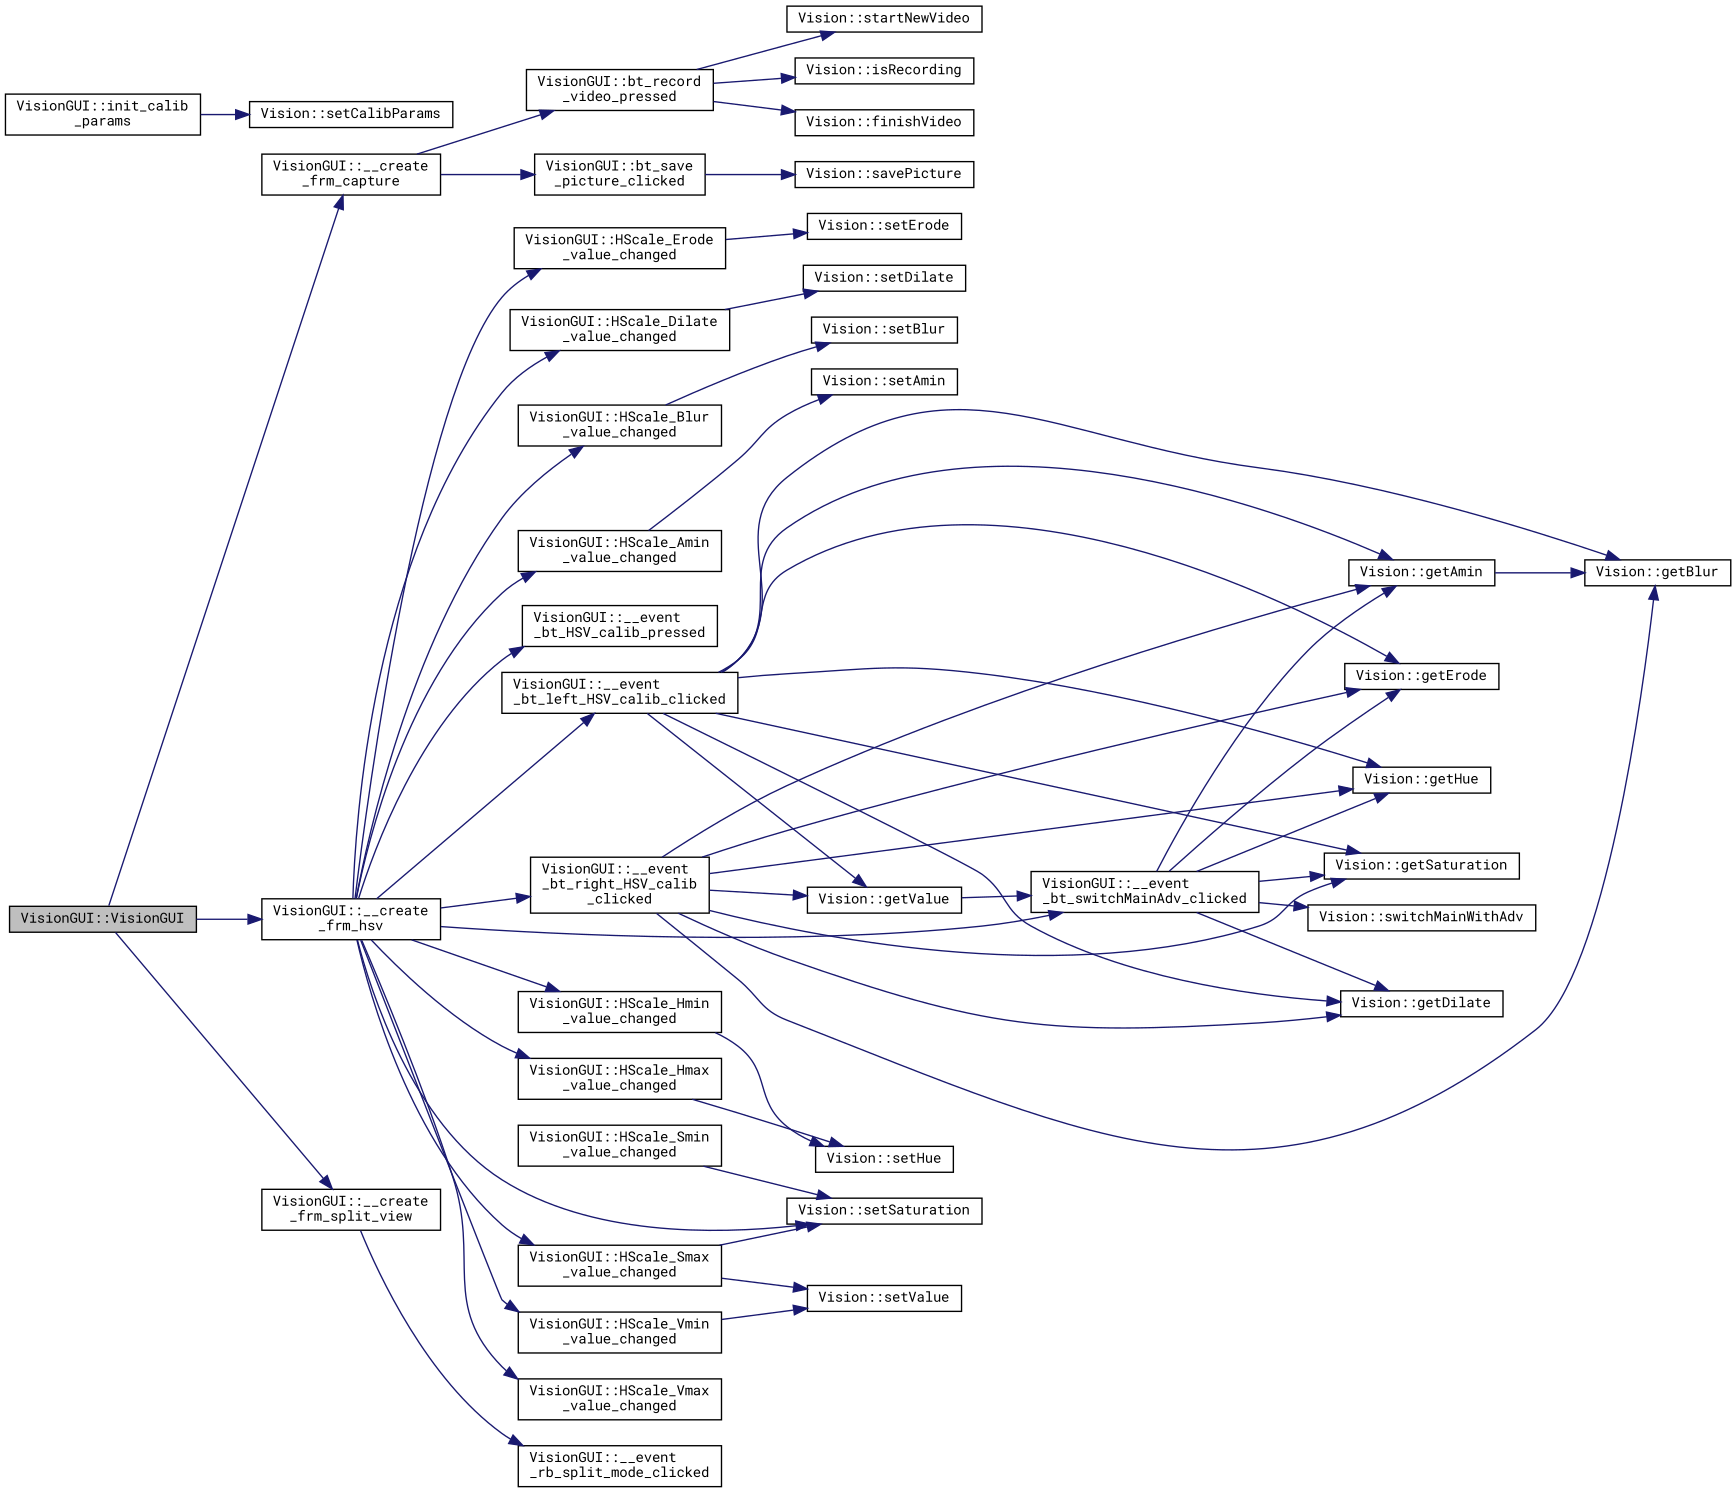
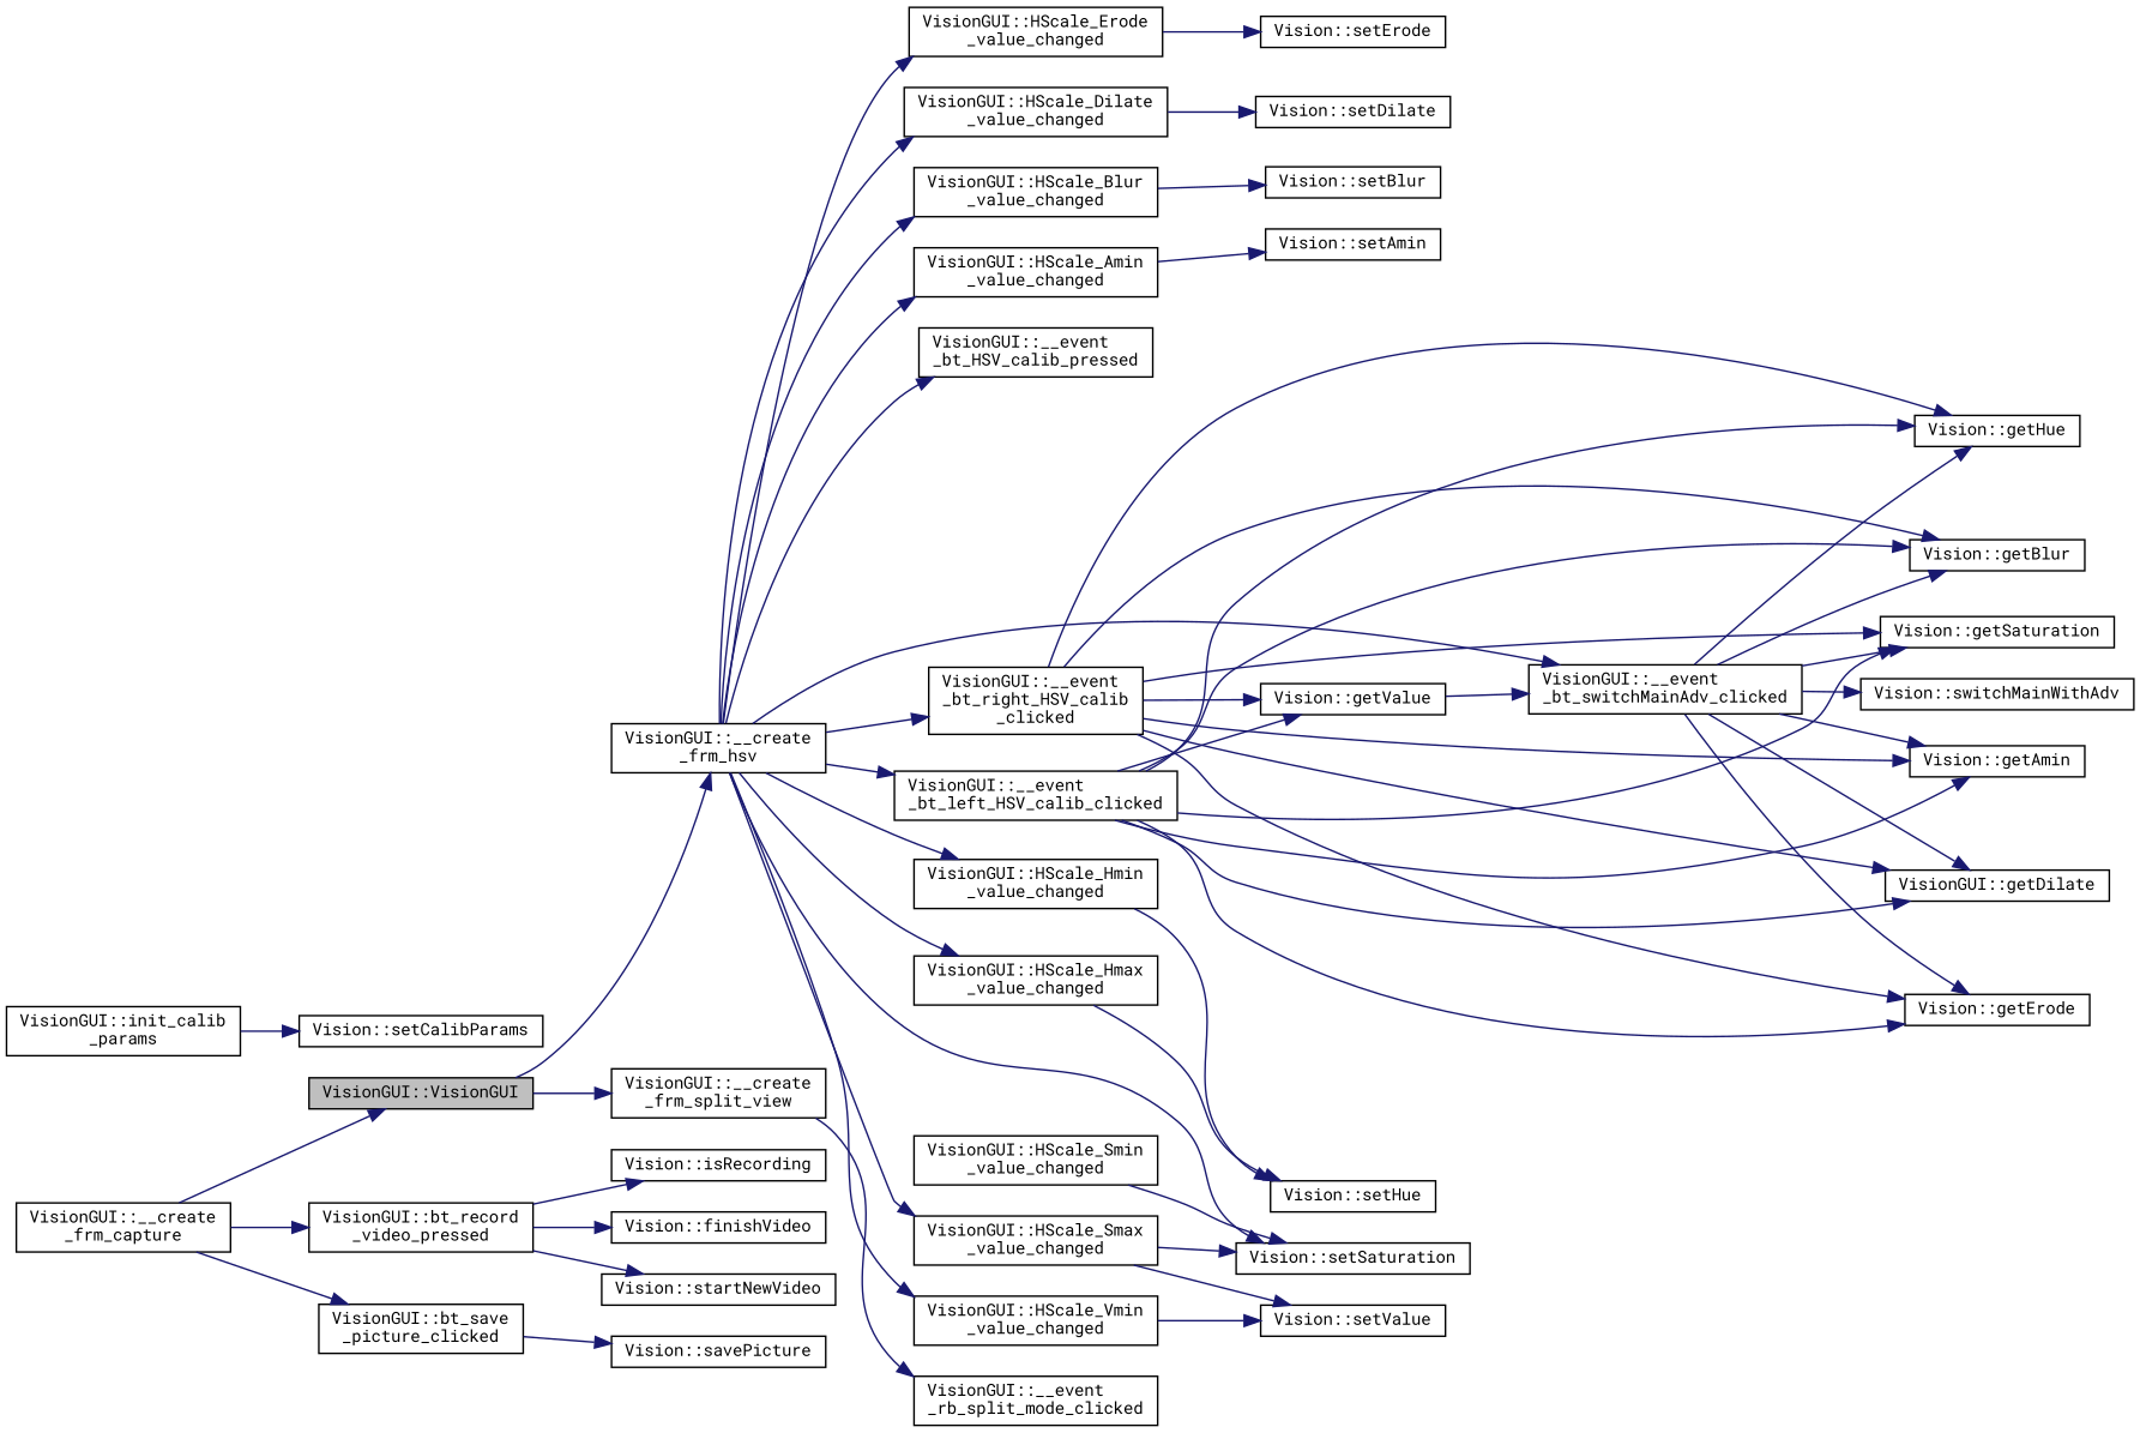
  digraph {
    fontname="Roboto Mono"
    rankdir=LR
    node [color=black fillcolor=white fontname="Roboto Mono" fontsize=10 shape=record style=filled]
    edge [color=midnightblue fontname="Roboto Mono" fontsize=10 labelfontname=Helvetica labelfontsize=10 style=solid]
    n1 [fillcolor=grey75 fontcolor=black height=0.2 label="VisionGUI::VisionGUI" width=0.4]
    n2 [height=0.2 label="VisionGUI::__create\l_frm_capture" width=0.4]
    n3 [height=0.2 label="VisionGUI::__create\l_frm_hsv" width=0.4]
    n4 [height=0.2 label="VisionGUI::__create\l_frm_split_view" width=0.4]
    n5 [height=0.2 label="VisionGUI::bt_record\l_video_pressed" width=0.4]
    n6 [height=0.2 label="VisionGUI::bt_save\l_picture_clicked" width=0.4]
    n7 [height=0.2 label="VisionGUI::__event\l_bt_HSV_calib_pressed" width=0.4]
    n8 [height=0.2 label="VisionGUI::__event\l_bt_right_HSV_calib\l_clicked" width=0.4]
    n9 [height=0.2 label="VisionGUI::__event\l_bt_left_HSV_calib_clicked" width=0.4]
    n10 [height=0.2 label="VisionGUI::__event\l_bt_switchMainAdv_clicked" width=0.4]
    n11 [height=0.2 label="VisionGUI::HScale_Hmin\l_value_changed" width=0.4]
    n12 [height=0.2 label="VisionGUI::HScale_Hmax\l_value_changed" width=0.4]
    n13 [height=0.2 label="VisionGUI::HScale_Smax\l_value_changed" width=0.4]
    n14 [height=0.2 label="VisionGUI::HScale_Vmin\l_value_changed" width=0.4]
-   n15 [height=0.2 label="VisionGUI::HScale_Vmax\l_value_changed" width=0.4]
    n16 [height=0.2 label="VisionGUI::HScale_Erode\l_value_changed" width=0.4]
    n17 [height=0.2 label="VisionGUI::HScale_Dilate\l_value_changed" width=0.4]
    n18 [height=0.2 label="VisionGUI::HScale_Blur\l_value_changed" width=0.4]
    n19 [height=0.2 label="VisionGUI::HScale_Amin\l_value_changed" width=0.4]
    n20 [height=0.2 label="Vision::setSaturation" width=0.4]
    n21 [height=0.2 label="VisionGUI::__event\l_rb_split_mode_clicked" width=0.4]
    n22 [height=0.2 label="VisionGUI::init_calib\l_params" width=0.4]
    n23 [height=0.2 label="Vision::setCalibParams" width=0.4]
    n24 [height=0.2 label="Vision::isRecording" width=0.4]
    n25 [height=0.2 label="Vision::finishVideo" width=0.4]
    n26 [height=0.2 label="Vision::startNewVideo" width=0.4]
    n27 [height=0.2 label="Vision::savePicture" width=0.4]
    n28 [height=0.2 label="Vision::getHue" width=0.4]
    n29 [height=0.2 label="Vision::getSaturation" width=0.4]
    n30 [height=0.2 label="Vision::getValue" width=0.4]
-   n31 [height=0.2 label="Vision::getDilate" width=0.4]
+   n31 [height=0.2 label="VisionGUI::getDilate" width=0.4]
    n32 [height=0.2 label="Vision::getErode" width=0.4]
    n33 [height=0.2 label="Vision::getBlur" width=0.4]
    n34 [height=0.2 label="Vision::getAmin" width=0.4]
    n35 [height=0.2 label="Vision::switchMainWithAdv" width=0.4]
    n36 [height=0.2 label="Vision::setHue" width=0.4]
    n37 [height=0.2 label="VisionGUI::HScale_Smin\l_value_changed" width=0.4]
    n38 [height=0.2 label="Vision::setValue" width=0.4]
    n39 [height=0.2 label="Vision::setErode" width=0.4]
    n40 [height=0.2 label="Vision::setDilate" width=0.4]
    n41 [height=0.2 label="Vision::setBlur" width=0.4]
    n42 [height=0.2 label="Vision::setAmin" width=0.4]
-   n1 -> n2
+   n2 -> n1
    n1 -> n3
    n1 -> n4
    n2 -> n5
    n2 -> n6
    n3 -> n7
    n3 -> n8
    n3 -> n9
    n3 -> n10
    n3 -> n11
    n3 -> n12
    n3 -> n13
    n3 -> n14
-   n3 -> n15
    n3 -> n16
    n3 -> n17
    n3 -> n18
    n3 -> n19
    n3 -> n20
    n4 -> n21
    n5 -> n24
    n5 -> n25
    n5 -> n26
    n6 -> n27
    n8 -> n28
    n8 -> n29
    n8 -> n30
    n8 -> n31
    n8 -> n32
    n8 -> n33
    n8 -> n34
    n9 -> n28
    n9 -> n29
    n9 -> n30
    n9 -> n31
    n9 -> n32
    n9 -> n33
    n9 -> n34
    n10 -> n28
    n10 -> n29
    n10 -> n31
    n10 -> n32
-   n34 -> n33
+   n10 -> n33
    n10 -> n34
    n10 -> n35
    n11 -> n36
    n12 -> n36
    n13 -> n20
    n13 -> n38
    n14 -> n38
    n16 -> n39
    n17 -> n40
    n18 -> n41
    n19 -> n42
    n22 -> n23
    n30 -> n10
    n37 -> n20
  }
